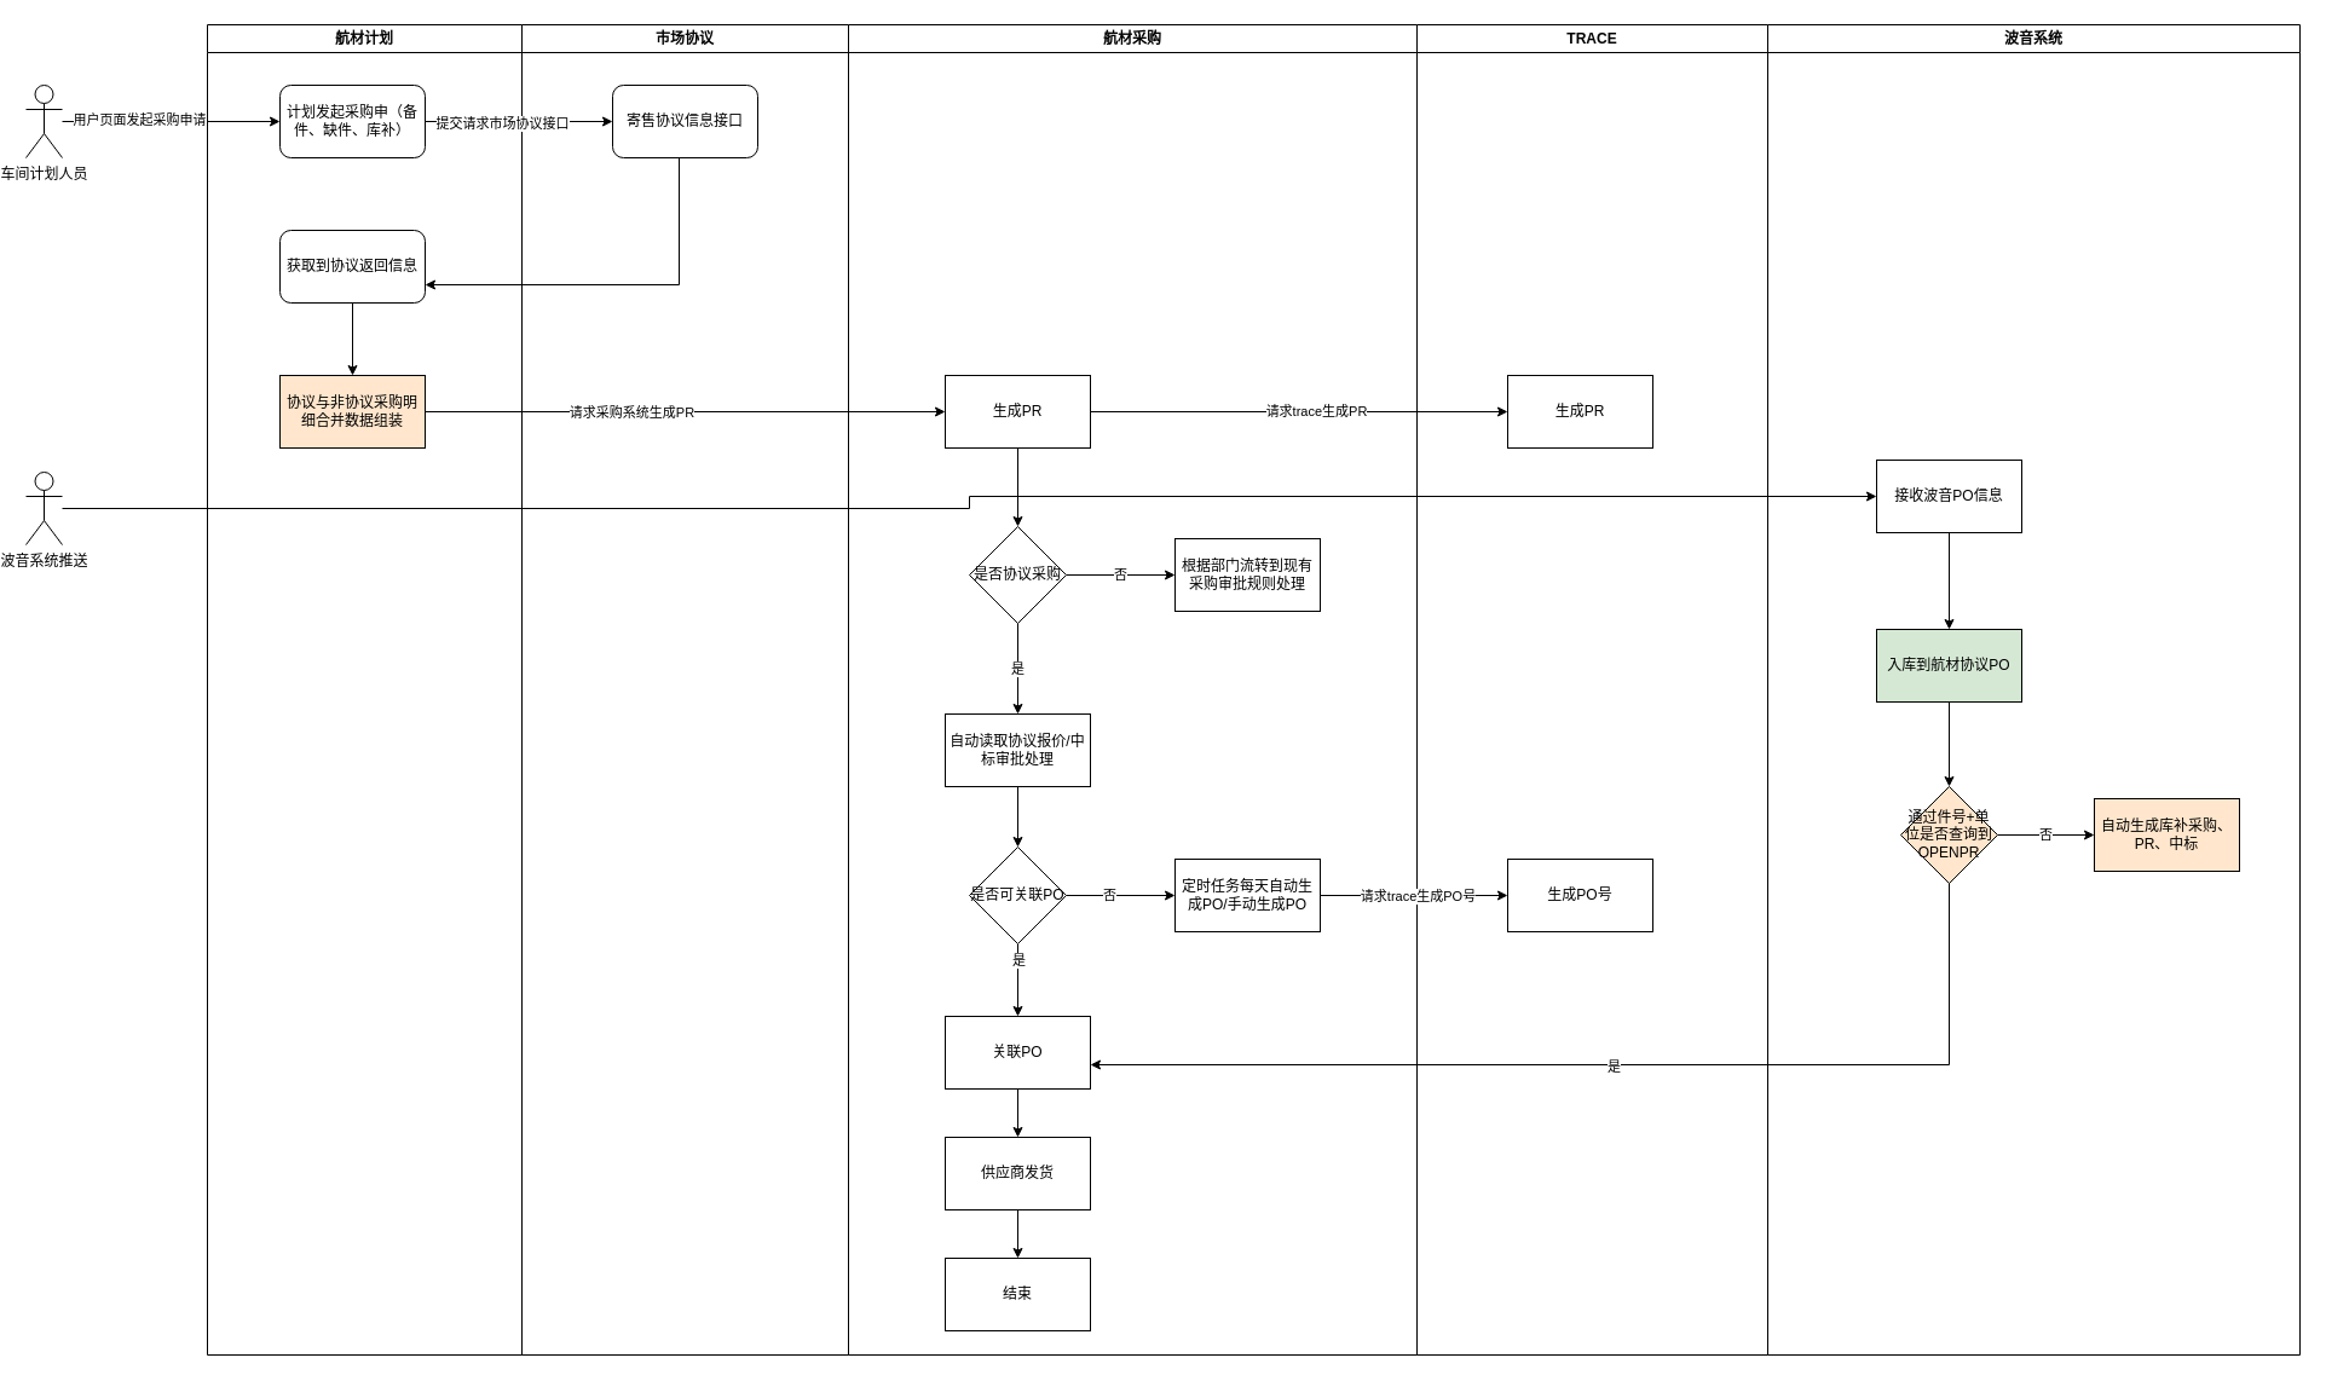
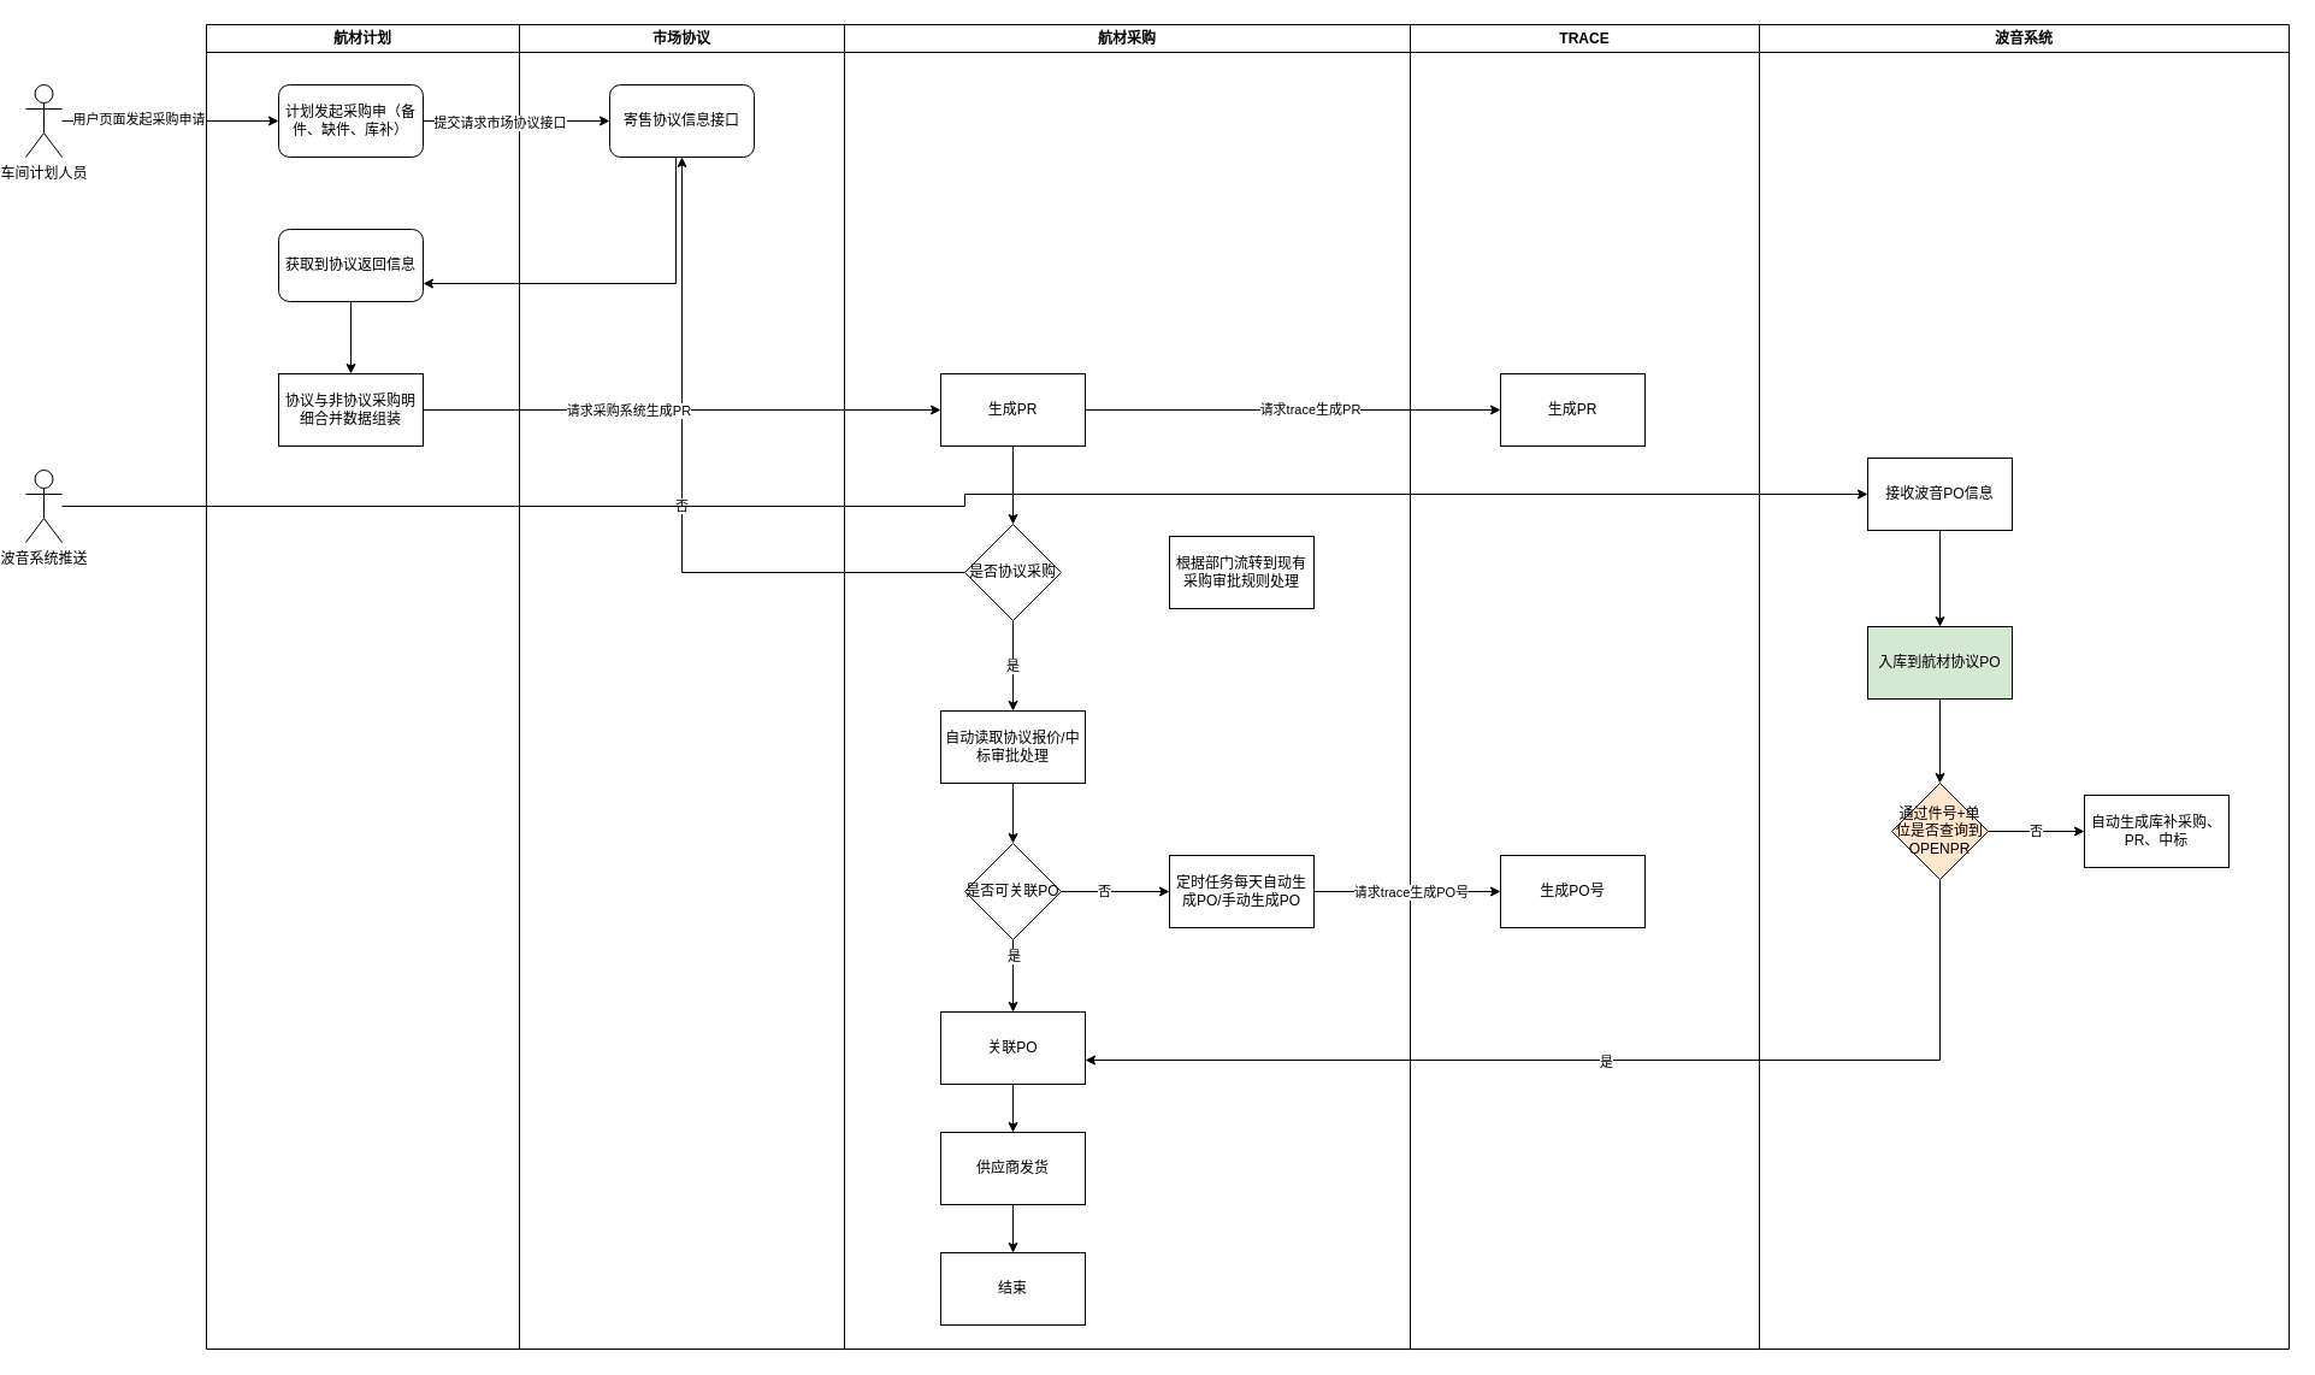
  <mxCell id="0" />
  <mxCell id="1" parent="0" />
  <mxCell id="2" style="edgeStyle=orthogonalEdgeStyle;rounded=0;orthogonalLoop=1;jettySize=auto;html=1;" edge="1" parent="1" source="4" target="6"><mxGeometry relative="1" as="geometry" /></mxCell>
  <mxCell id="3" value="用户页面发起采购申请" style="edgeLabel;html=1;align=center;verticalAlign=middle;resizable=0;points=[];" vertex="1" connectable="0" parent="2"><mxGeometry x="-0.3" y="2" relative="1" as="geometry"><mxPoint as="offset" /></mxGeometry></mxCell>
  <mxCell id="4" value="车间计划人员" style="shape=umlActor;verticalLabelPosition=bottom;verticalAlign=top;html=1;outlineConnect=0;" vertex="1" parent="1"><mxGeometry x="20" y="70" width="30" height="60" as="geometry" /></mxCell>
  <mxCell id="5" value="航材计划" style="swimlane;whiteSpace=wrap;html=1;" vertex="1" parent="1"><mxGeometry x="170" y="20" width="260" height="1100" as="geometry" /></mxCell>
  <mxCell id="6" value="计划发起采购申（备件、缺件、库补）" style="rounded=1;whiteSpace=wrap;html=1;" vertex="1" parent="5"><mxGeometry x="60" y="50" width="120" height="60" as="geometry" /></mxCell>
  <mxCell id="7" style="edgeStyle=orthogonalEdgeStyle;rounded=0;orthogonalLoop=1;jettySize=auto;html=1;" edge="1" parent="5" source="8" target="9"><mxGeometry relative="1" as="geometry" /></mxCell>
  <mxCell id="8" value="获取到协议返回信息" style="rounded=1;whiteSpace=wrap;html=1;" vertex="1" parent="5"><mxGeometry x="60" y="170" width="120" height="60" as="geometry" /></mxCell>
- <mxCell id="9" value="协议与非协议采购明细合并数据组装" style="rounded=0;whiteSpace=wrap;html=1;fillColor=#ffe6cc;" vertex="1" parent="5"><mxGeometry x="60" y="290" width="120" height="60" as="geometry" /></mxCell>
+ <mxCell id="9" value="协议与非协议采购明细合并数据组装" style="rounded=0;whiteSpace=wrap;html=1;" vertex="1" parent="5"><mxGeometry x="60" y="290" width="120" height="60" as="geometry" /></mxCell>
  <mxCell id="10" value="市场协议" style="swimlane;whiteSpace=wrap;html=1;" vertex="1" parent="1"><mxGeometry x="430" y="20" width="270" height="1100" as="geometry" /></mxCell>
  <mxCell id="11" value="寄售协议信息接口" style="rounded=1;whiteSpace=wrap;html=1;" vertex="1" parent="10"><mxGeometry x="75" y="50" width="120" height="60" as="geometry" /></mxCell>
  <mxCell id="12" value="航材采购" style="swimlane;whiteSpace=wrap;html=1;" vertex="1" parent="1"><mxGeometry x="700" y="20" width="470" height="1100" as="geometry"><mxRectangle x="650" y="130" width="90" height="30" as="alternateBounds" /></mxGeometry></mxCell>
  <mxCell id="13" style="edgeStyle=orthogonalEdgeStyle;rounded=0;orthogonalLoop=1;jettySize=auto;html=1;entryX=0.5;entryY=0;entryDx=0;entryDy=0;" edge="1" parent="12" source="14" target="16"><mxGeometry relative="1" as="geometry" /></mxCell>
  <mxCell id="14" value="生成PR" style="rounded=0;whiteSpace=wrap;html=1;" vertex="1" parent="12"><mxGeometry x="80" y="290" width="120" height="60" as="geometry" /></mxCell>
- <mxCell id="15" value="否" style="edgeStyle=orthogonalEdgeStyle;rounded=0;orthogonalLoop=1;jettySize=auto;html=1;" edge="1" parent="12" source="16" target="20"><mxGeometry relative="1" as="geometry" /></mxCell>
+ <mxCell id="15" value="否" style="edgeStyle=orthogonalEdgeStyle;rounded=0;orthogonalLoop=1;jettySize=auto;html=1;" edge="1" parent="12" source="16" target="11"><mxGeometry relative="1" as="geometry" /></mxCell>
  <mxCell id="16" value="是否协议采购" style="rhombus;whiteSpace=wrap;html=1;" vertex="1" parent="12"><mxGeometry x="100" y="415" width="80" height="80" as="geometry" /></mxCell>
  <mxCell id="17" style="edgeStyle=orthogonalEdgeStyle;rounded=0;orthogonalLoop=1;jettySize=auto;html=1;" edge="1" parent="12" source="18" target="25"><mxGeometry relative="1" as="geometry" /></mxCell>
  <mxCell id="18" value="自动读取协议报价/中标审批处理" style="rounded=0;whiteSpace=wrap;html=1;" vertex="1" parent="12"><mxGeometry x="80" y="570" width="120" height="60" as="geometry" /></mxCell>
  <mxCell id="19" value="是" style="edgeStyle=orthogonalEdgeStyle;rounded=0;orthogonalLoop=1;jettySize=auto;html=1;" edge="1" parent="12" source="16" target="18"><mxGeometry relative="1" as="geometry" /></mxCell>
  <mxCell id="20" value="根据部门流转到现有采购审批规则处理" style="rounded=0;whiteSpace=wrap;html=1;" vertex="1" parent="12"><mxGeometry x="270" y="425" width="120" height="60" as="geometry" /></mxCell>
  <mxCell id="21" style="edgeStyle=orthogonalEdgeStyle;rounded=0;orthogonalLoop=1;jettySize=auto;html=1;" edge="1" parent="12" source="25" target="27"><mxGeometry relative="1" as="geometry" /></mxCell>
  <mxCell id="22" value="是" style="edgeLabel;html=1;align=center;verticalAlign=middle;resizable=0;points=[];" vertex="1" connectable="0" parent="21"><mxGeometry x="-0.555" relative="1" as="geometry"><mxPoint as="offset" /></mxGeometry></mxCell>
  <mxCell id="23" style="edgeStyle=orthogonalEdgeStyle;rounded=0;orthogonalLoop=1;jettySize=auto;html=1;" edge="1" parent="12" source="25" target="28"><mxGeometry relative="1" as="geometry" /></mxCell>
  <mxCell id="24" value="否" style="edgeLabel;html=1;align=center;verticalAlign=middle;resizable=0;points=[];" vertex="1" connectable="0" parent="23"><mxGeometry x="-0.218" y="1" relative="1" as="geometry"><mxPoint as="offset" /></mxGeometry></mxCell>
  <mxCell id="25" value="是否可关联PO" style="rhombus;whiteSpace=wrap;html=1;" vertex="1" parent="12"><mxGeometry x="100" y="680" width="80" height="80" as="geometry" /></mxCell>
  <mxCell id="26" style="edgeStyle=orthogonalEdgeStyle;rounded=0;orthogonalLoop=1;jettySize=auto;html=1;" edge="1" parent="12" source="27" target="30"><mxGeometry relative="1" as="geometry" /></mxCell>
  <mxCell id="27" value="关联PO" style="rounded=0;whiteSpace=wrap;html=1;" vertex="1" parent="12"><mxGeometry x="80" y="820" width="120" height="60" as="geometry" /></mxCell>
  <mxCell id="28" value="定时任务每天自动生成PO/手动生成PO" style="rounded=0;whiteSpace=wrap;html=1;" vertex="1" parent="12"><mxGeometry x="270" y="690" width="120" height="60" as="geometry" /></mxCell>
  <mxCell id="29" style="edgeStyle=orthogonalEdgeStyle;rounded=0;orthogonalLoop=1;jettySize=auto;html=1;" edge="1" parent="12" source="30" target="31"><mxGeometry relative="1" as="geometry" /></mxCell>
  <mxCell id="30" value="供应商发货" style="rounded=0;whiteSpace=wrap;html=1;" vertex="1" parent="12"><mxGeometry x="80" y="920" width="120" height="60" as="geometry" /></mxCell>
  <mxCell id="31" value="结束" style="rounded=0;whiteSpace=wrap;html=1;" vertex="1" parent="12"><mxGeometry x="80" y="1020" width="120" height="60" as="geometry" /></mxCell>
  <mxCell id="32" style="edgeStyle=orthogonalEdgeStyle;rounded=0;orthogonalLoop=1;jettySize=auto;html=1;" edge="1" parent="1" source="6" target="11"><mxGeometry relative="1" as="geometry" /></mxCell>
  <mxCell id="33" value="提交请求市场协议接口" style="edgeLabel;html=1;align=center;verticalAlign=middle;resizable=0;points=[];" vertex="1" connectable="0" parent="32"><mxGeometry x="-0.187" y="-1" relative="1" as="geometry"><mxPoint as="offset" /></mxGeometry></mxCell>
  <mxCell id="34" style="edgeStyle=orthogonalEdgeStyle;rounded=0;orthogonalLoop=1;jettySize=auto;html=1;entryX=1;entryY=0.75;entryDx=0;entryDy=0;" edge="1" parent="1" source="11" target="8"><mxGeometry relative="1" as="geometry"><Array as="points"><mxPoint x="560" y="235" /></Array></mxGeometry></mxCell>
  <mxCell id="35" style="edgeStyle=orthogonalEdgeStyle;rounded=0;orthogonalLoop=1;jettySize=auto;html=1;" edge="1" parent="1" source="9" target="14"><mxGeometry relative="1" as="geometry" /></mxCell>
  <mxCell id="36" value="请求采购系统生成PR" style="edgeLabel;html=1;align=center;verticalAlign=middle;resizable=0;points=[];" vertex="1" connectable="0" parent="35"><mxGeometry x="-0.363" relative="1" as="geometry"><mxPoint x="33" as="offset" /></mxGeometry></mxCell>
  <mxCell id="37" style="edgeStyle=orthogonalEdgeStyle;rounded=0;orthogonalLoop=1;jettySize=auto;html=1;" edge="1" parent="1" source="14" target="48"><mxGeometry relative="1" as="geometry" /></mxCell>
  <mxCell id="38" value="请求trace生成PR" style="edgeLabel;html=1;align=center;verticalAlign=middle;resizable=0;points=[];" vertex="1" connectable="0" parent="37"><mxGeometry x="0.078" y="1" relative="1" as="geometry"><mxPoint as="offset" /></mxGeometry></mxCell>
  <mxCell id="39" value="波音系统" style="swimlane;whiteSpace=wrap;html=1;" vertex="1" parent="1"><mxGeometry x="1460" y="20" width="440" height="1100" as="geometry"><mxRectangle x="650" y="130" width="90" height="30" as="alternateBounds" /></mxGeometry></mxCell>
  <mxCell id="40" style="edgeStyle=orthogonalEdgeStyle;rounded=0;orthogonalLoop=1;jettySize=auto;html=1;" edge="1" parent="39" source="41" target="43"><mxGeometry relative="1" as="geometry" /></mxCell>
  <mxCell id="41" value="接收波音PO信息" style="rounded=0;whiteSpace=wrap;html=1;" vertex="1" parent="39"><mxGeometry x="90" y="360" width="120" height="60" as="geometry" /></mxCell>
  <mxCell id="42" value="" style="edgeStyle=orthogonalEdgeStyle;rounded=0;orthogonalLoop=1;jettySize=auto;html=1;" edge="1" parent="39" source="43" target="45"><mxGeometry relative="1" as="geometry" /></mxCell>
  <mxCell id="43" value="入库到航材协议PO" style="rounded=0;whiteSpace=wrap;html=1;fillColor=#d5e8d4;" vertex="1" parent="39"><mxGeometry x="90" y="500" width="120" height="60" as="geometry" /></mxCell>
  <mxCell id="44" value="否" style="edgeStyle=orthogonalEdgeStyle;rounded=0;orthogonalLoop=1;jettySize=auto;html=1;entryX=0;entryY=0.5;entryDx=0;entryDy=0;" edge="1" parent="39" source="45" target="46"><mxGeometry relative="1" as="geometry" /></mxCell>
  <mxCell id="45" value="通过件号+单位是否查询到OPENPR" style="rhombus;whiteSpace=wrap;html=1;rounded=0;fillColor=#ffe6cc;" vertex="1" parent="39"><mxGeometry x="110" y="630" width="80" height="80" as="geometry" /></mxCell>
- <mxCell id="46" value="自动生成库补采购、PR、中标" style="rounded=0;whiteSpace=wrap;html=1;fillColor=#ffe6cc;" vertex="1" parent="39"><mxGeometry x="270" y="640" width="120" height="60" as="geometry" /></mxCell>
+ <mxCell id="46" value="自动生成库补采购、PR、中标" style="rounded=0;whiteSpace=wrap;html=1;" vertex="1" parent="39"><mxGeometry x="270" y="640" width="120" height="60" as="geometry" /></mxCell>
  <mxCell id="47" value="TRACE" style="swimlane;whiteSpace=wrap;html=1;" vertex="1" parent="1"><mxGeometry x="1170" y="20" width="290" height="1100" as="geometry"><mxRectangle x="650" y="130" width="90" height="30" as="alternateBounds" /></mxGeometry></mxCell>
  <mxCell id="48" value="生成PR" style="rounded=0;whiteSpace=wrap;html=1;" vertex="1" parent="47"><mxGeometry x="75" y="290" width="120" height="60" as="geometry" /></mxCell>
  <mxCell id="49" value="生成PO号" style="rounded=0;whiteSpace=wrap;html=1;" vertex="1" parent="47"><mxGeometry x="75" y="690" width="120" height="60" as="geometry" /></mxCell>
  <mxCell id="50" style="edgeStyle=orthogonalEdgeStyle;rounded=0;orthogonalLoop=1;jettySize=auto;html=1;" edge="1" parent="1" source="28" target="49"><mxGeometry relative="1" as="geometry" /></mxCell>
  <mxCell id="51" value="请求trace生成PO号" style="edgeLabel;html=1;align=center;verticalAlign=middle;resizable=0;points=[];" vertex="1" connectable="0" parent="50"><mxGeometry x="-0.355" y="-3" relative="1" as="geometry"><mxPoint x="30" y="-3" as="offset" /></mxGeometry></mxCell>
  <mxCell id="52" style="edgeStyle=orthogonalEdgeStyle;rounded=0;orthogonalLoop=1;jettySize=auto;html=1;" edge="1" parent="1" source="45" target="27"><mxGeometry relative="1" as="geometry"><Array as="points"><mxPoint x="1610" y="880" /></Array></mxGeometry></mxCell>
  <mxCell id="53" value="是" style="edgeLabel;html=1;align=center;verticalAlign=middle;resizable=0;points=[];" vertex="1" connectable="0" parent="52"><mxGeometry x="-0.004" y="1" relative="1" as="geometry"><mxPoint as="offset" /></mxGeometry></mxCell>
  <mxCell id="54" style="edgeStyle=orthogonalEdgeStyle;rounded=0;orthogonalLoop=1;jettySize=auto;html=1;" edge="1" parent="1" source="55" target="41"><mxGeometry relative="1" as="geometry" /></mxCell>
  <mxCell id="55" value="波音系统推送" style="shape=umlActor;verticalLabelPosition=bottom;verticalAlign=top;html=1;outlineConnect=0;" vertex="1" parent="1"><mxGeometry x="20" y="390" width="30" height="60" as="geometry" /></mxCell>
